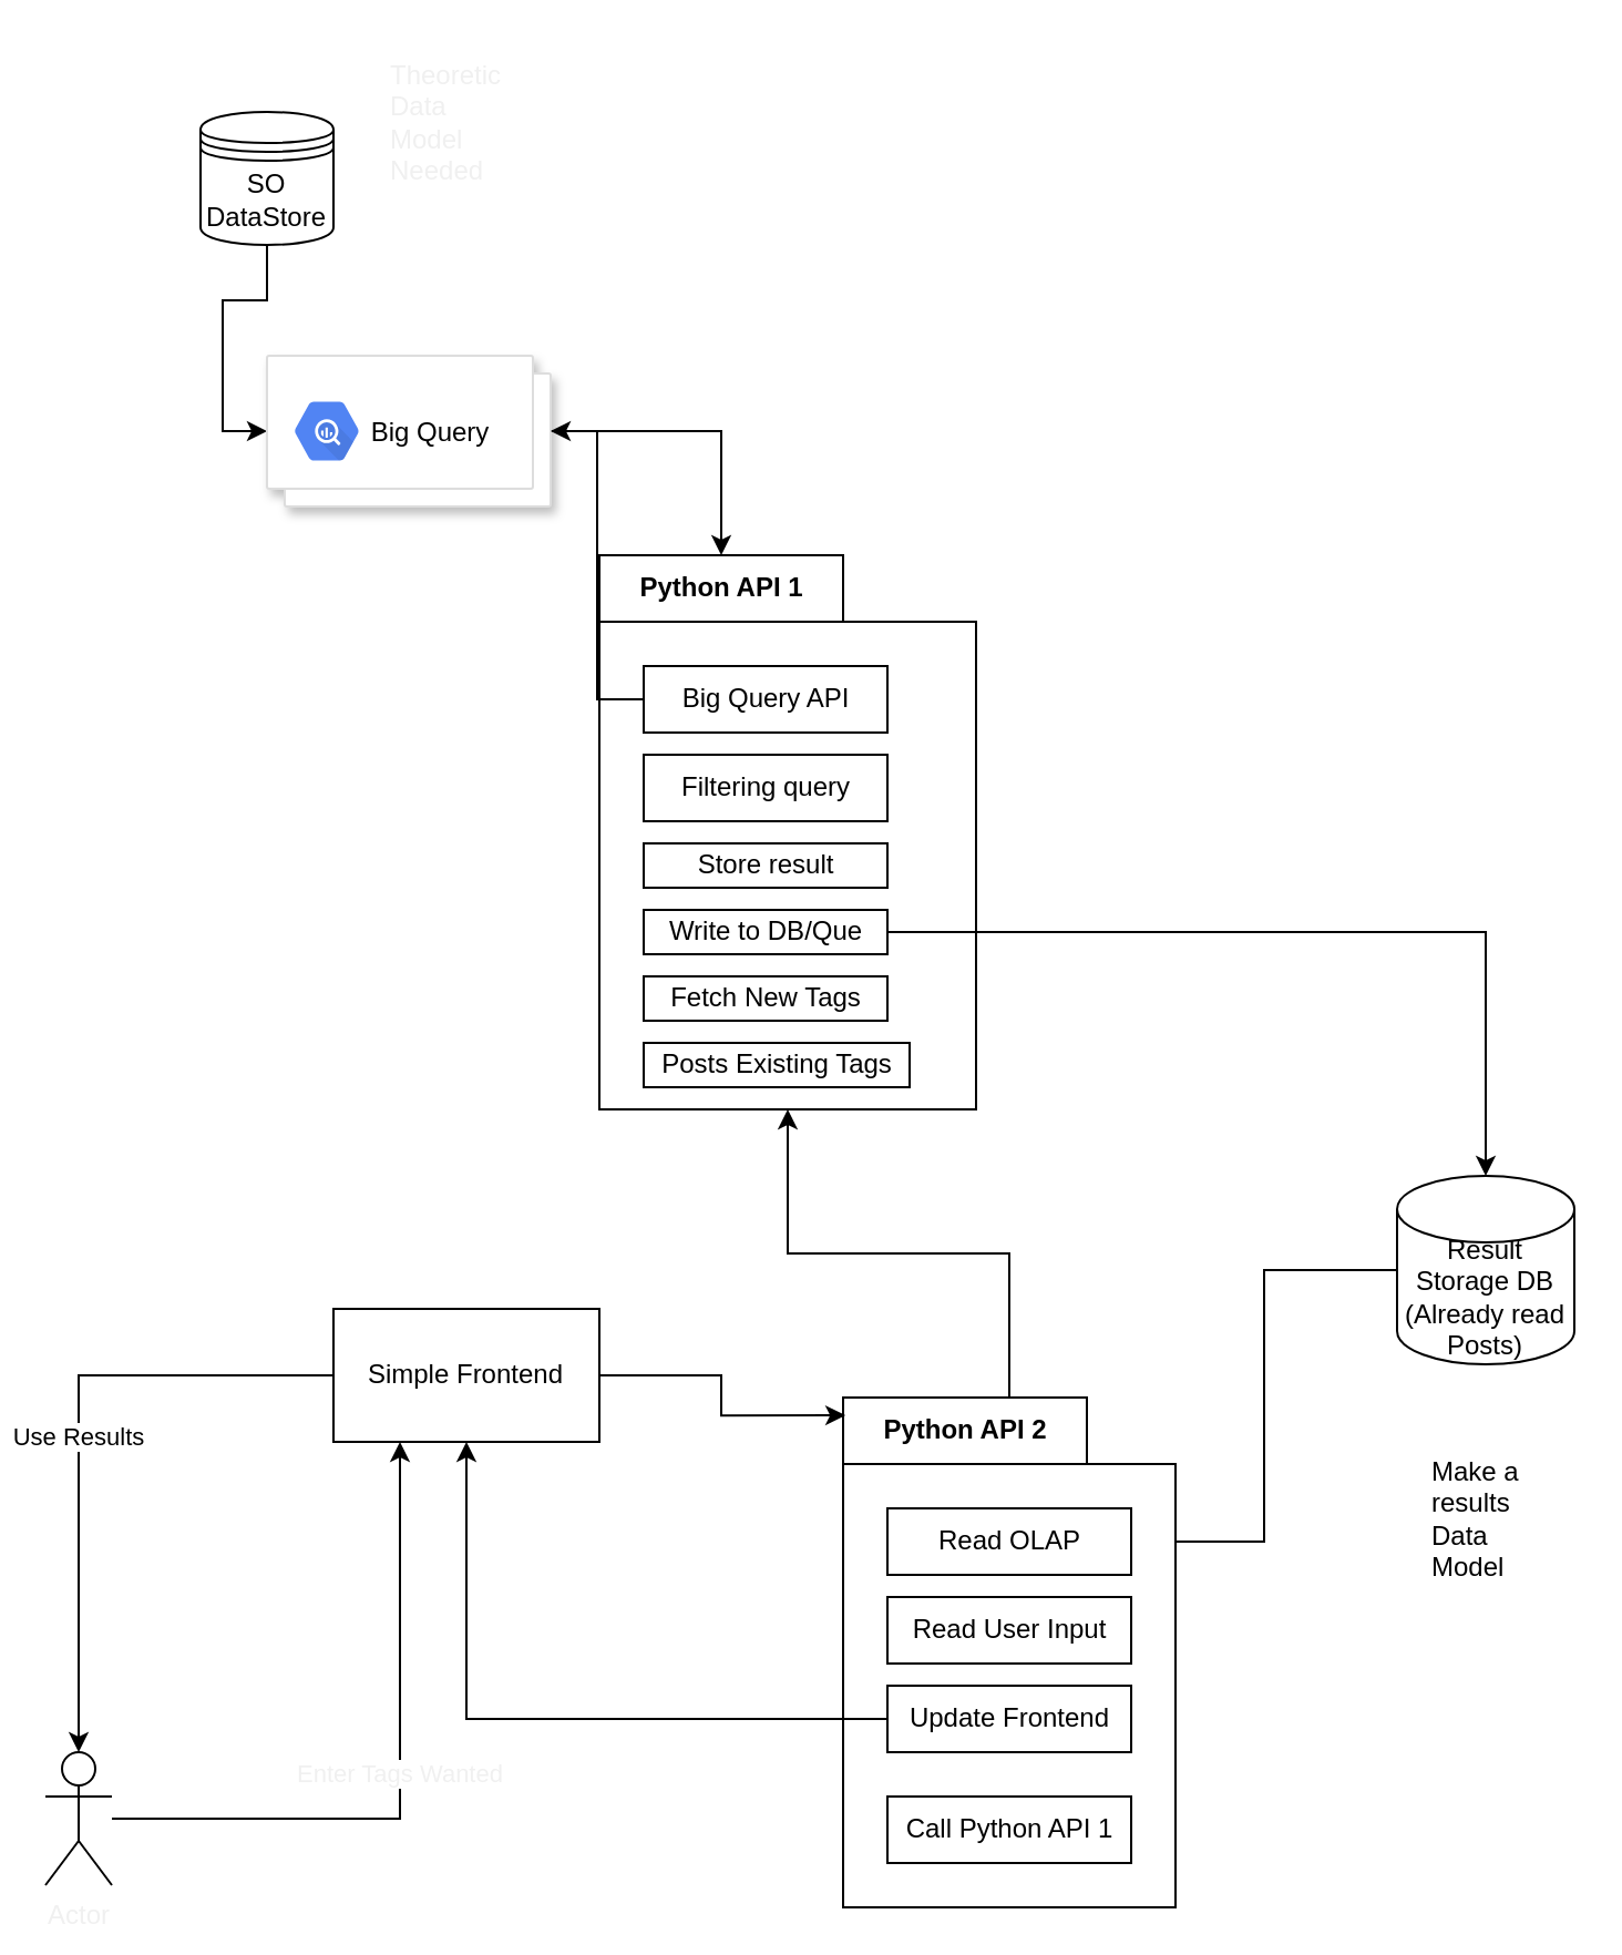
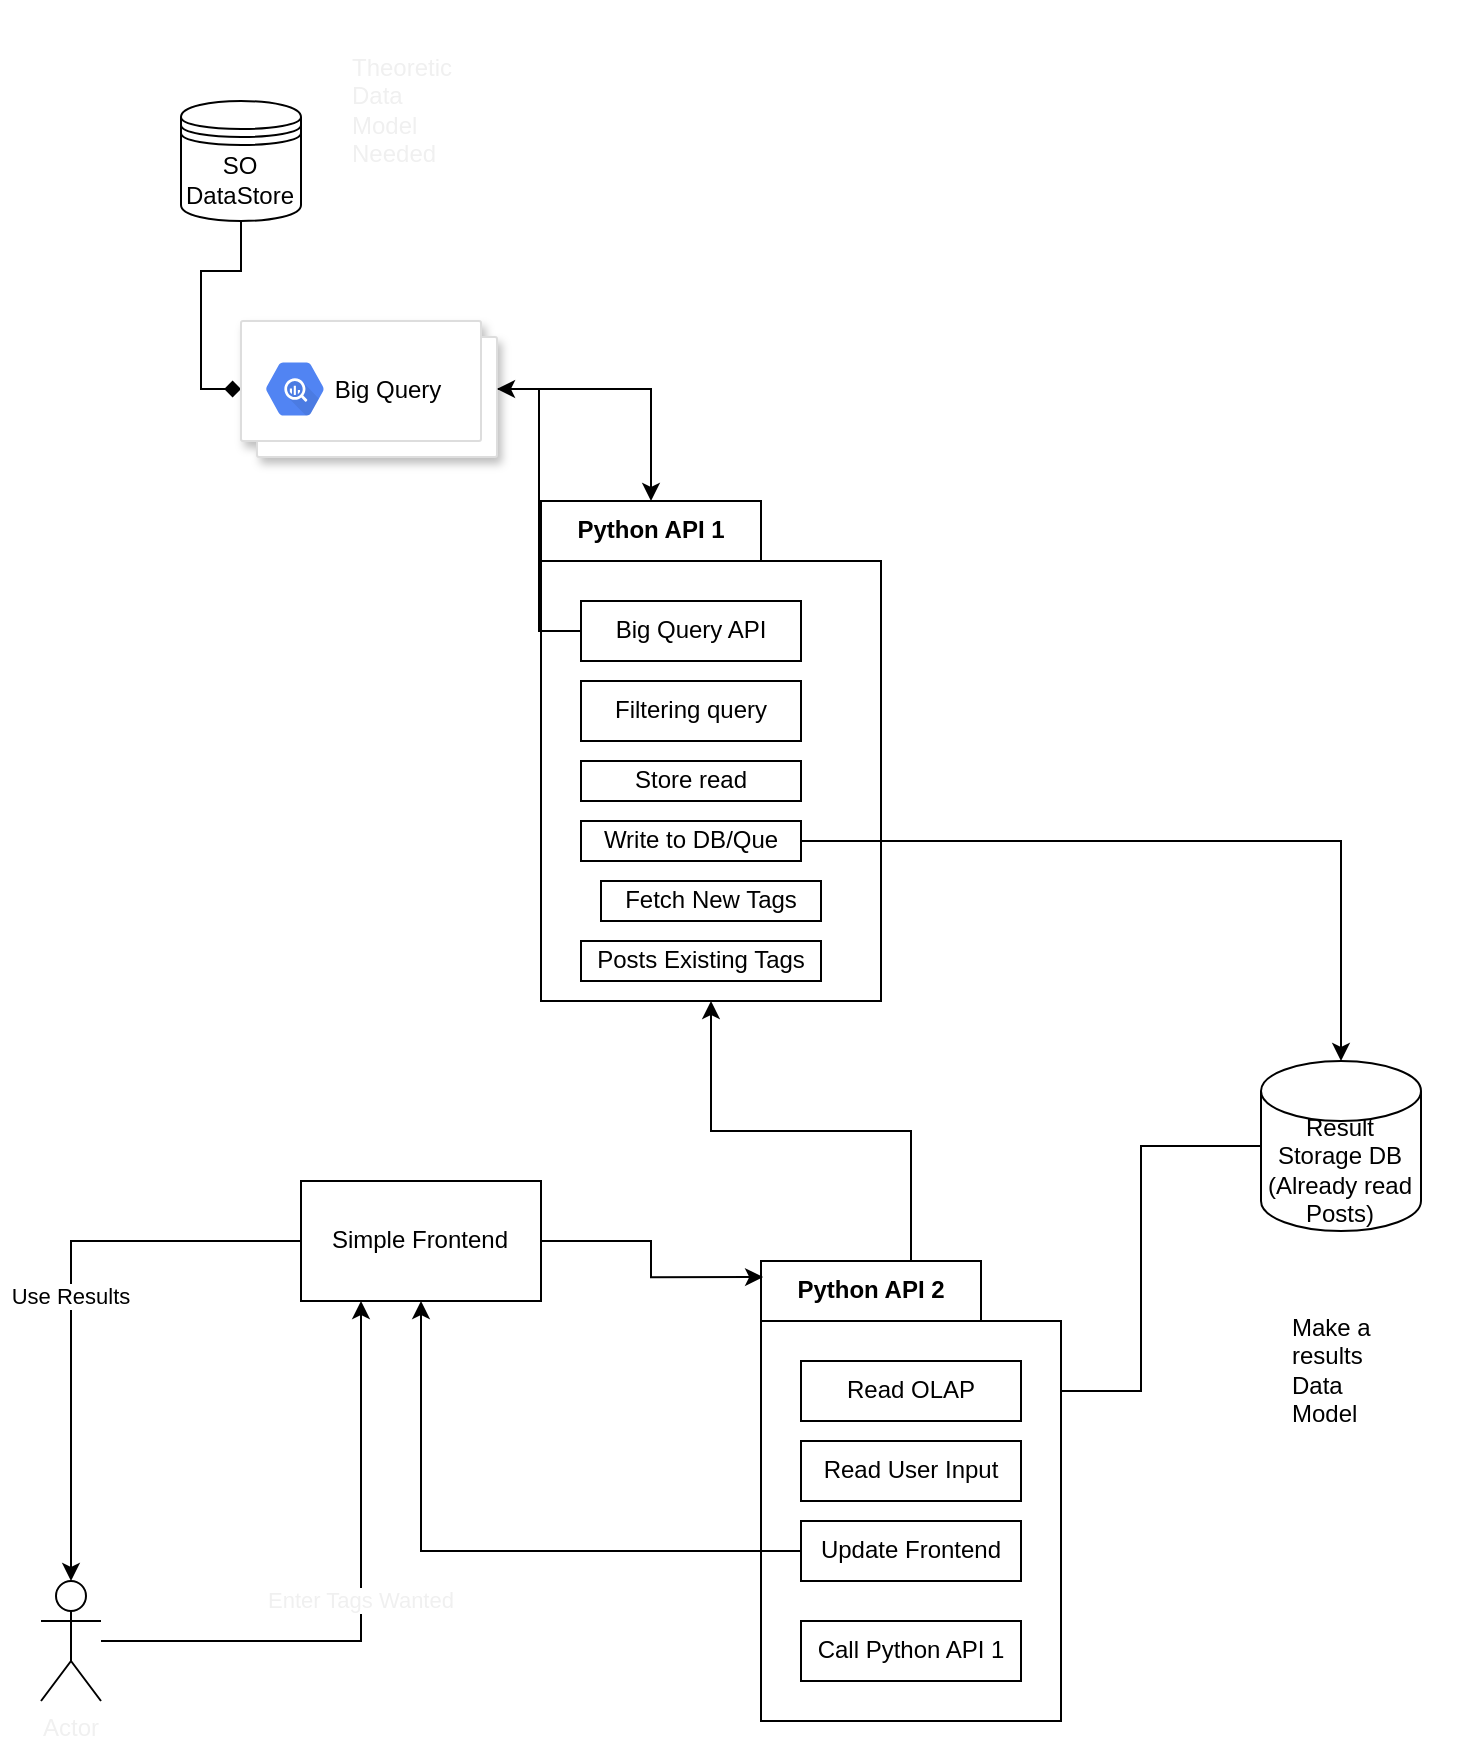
  <mxCell id="0" />
  <mxCell id="1" parent="0" />
- <mxCell id="2" style="edgeStyle=orthogonalEdgeStyle;rounded=0;orthogonalLoop=1;jettySize=auto;html=1;entryX=0;entryY=0.5;entryDx=0;entryDy=0;" parent="1" source="3" target="5" edge="1"><mxGeometry relative="1" as="geometry" /></mxCell>
+ <mxCell id="2" style="edgeStyle=orthogonalEdgeStyle;rounded=0;orthogonalLoop=1;jettySize=auto;html=1;entryX=0;entryY=0.5;entryDx=0;entryDy=0;endArrow=diamond;" parent="1" source="3" target="5" edge="1"><mxGeometry relative="1" as="geometry" /></mxCell>
  <mxCell id="3" value="SO DataStore&lt;br&gt;" style="shape=datastore;whiteSpace=wrap;html=1;" parent="1" vertex="1"><mxGeometry x="90" y="50" width="60" height="60" as="geometry" /></mxCell>
  <mxCell id="4" style="edgeStyle=orthogonalEdgeStyle;rounded=0;orthogonalLoop=1;jettySize=auto;html=1;exitX=1;exitY=0.5;exitDx=0;exitDy=0;entryX=0;entryY=0;entryDx=55;entryDy=0;entryPerimeter=0;fontColor=#F0F0F0;" parent="1" source="5" target="7" edge="1"><mxGeometry relative="1" as="geometry" /></mxCell>
  <mxCell id="5" value="      Big Query" style="shape=mxgraph.gcp2.doubleRect;strokeColor=#dddddd;shadow=1;strokeWidth=1;align=center;" parent="1" vertex="1"><mxGeometry x="120" y="160" width="128" height="68" as="geometry" /></mxCell>
  <mxCell id="6" value="&lt;font color=&quot;#000000&quot;&gt;&lt;br&gt;&lt;/font&gt;" style="dashed=0;connectable=0;html=1;fillColor=#5184F3;strokeColor=none;shape=mxgraph.gcp2.hexIcon;prIcon=bigquery;part=1;labelPosition=right;verticalLabelPosition=middle;align=left;verticalAlign=middle;spacingLeft=5;fontColor=#999999;fontSize=12;" parent="5" vertex="1"><mxGeometry y="0.5" width="44" height="39" relative="1" as="geometry"><mxPoint x="5" y="-19.5" as="offset" /></mxGeometry></mxCell>
  <mxCell id="7" value="Python API 1" style="shape=folder;fontStyle=1;tabWidth=110;tabHeight=30;tabPosition=left;html=1;boundedLbl=1;labelInHeader=1;container=1;collapsible=0;recursiveResize=0;" parent="1" vertex="1"><mxGeometry x="270" y="250" width="170" height="250" as="geometry" /></mxCell>
  <mxCell id="8" value="Big Query API" style="html=1;" parent="7" vertex="1"><mxGeometry width="110" height="30" relative="1" as="geometry"><mxPoint x="20" y="50" as="offset" /></mxGeometry></mxCell>
  <mxCell id="9" value="Filtering query" style="html=1;" parent="7" vertex="1"><mxGeometry x="20" y="90" width="110" height="30" as="geometry" /></mxCell>
- <mxCell id="10" value="Store result" style="html=1;" parent="7" vertex="1"><mxGeometry x="20" y="130" width="110" height="20" as="geometry" /></mxCell>
+ <mxCell id="10" value="Store read" style="html=1;" parent="7" vertex="1"><mxGeometry x="20" y="130" width="110" height="20" as="geometry" /></mxCell>
  <mxCell id="11" style="edgeStyle=orthogonalEdgeStyle;rounded=0;orthogonalLoop=1;jettySize=auto;html=1;entryX=1;entryY=0.5;entryDx=0;entryDy=0;fontColor=#F0F0F0;" parent="7" source="8" target="5" edge="1"><mxGeometry relative="1" as="geometry" /></mxCell>
- <mxCell id="12" value="Fetch New Tags" style="html=1;" parent="7" vertex="1"><mxGeometry x="20" y="190" width="110" height="20" as="geometry" /></mxCell>
+ <mxCell id="12" value="Fetch New Tags" style="html=1;" parent="7" vertex="1"><mxGeometry x="30" y="190" width="110" height="20" as="geometry" /></mxCell>
  <mxCell id="13" value="Posts Existing Tags" style="html=1;" parent="7" vertex="1"><mxGeometry x="20" y="220" width="120" height="20" as="geometry" /></mxCell>
  <mxCell id="14" value="Write to DB/Que" style="html=1;" parent="7" vertex="1"><mxGeometry x="20" y="160" width="110" height="20" as="geometry" /></mxCell>
  <mxCell id="15" style="edgeStyle=orthogonalEdgeStyle;rounded=0;orthogonalLoop=1;jettySize=auto;html=1;entryX=0.5;entryY=0;entryDx=0;entryDy=0;entryPerimeter=0;fontColor=#F0F0F0;" parent="1" source="14" target="17" edge="1"><mxGeometry relative="1" as="geometry" /></mxCell>
  <mxCell id="16" style="edgeStyle=orthogonalEdgeStyle;rounded=0;orthogonalLoop=1;jettySize=auto;html=1;entryX=1;entryY=0.5;entryDx=0;entryDy=0;fontColor=#F0F0F0;" parent="1" source="17" target="20" edge="1"><mxGeometry relative="1" as="geometry" /></mxCell>
  <mxCell id="17" value="Result Storage DB (Already read Posts)" style="shape=cylinder3;whiteSpace=wrap;html=1;boundedLbl=1;backgroundOutline=1;size=15;" parent="1" vertex="1"><mxGeometry x="630" y="530" width="80" height="85" as="geometry" /></mxCell>
  <mxCell id="18" style="edgeStyle=orthogonalEdgeStyle;rounded=0;orthogonalLoop=1;jettySize=auto;html=1;entryX=0.5;entryY=1;entryDx=0;entryDy=0;entryPerimeter=0;fontColor=#000000;" edge="1" parent="1" source="19" target="7"><mxGeometry relative="1" as="geometry" /></mxCell>
  <mxCell id="19" value="Python API 2" style="shape=folder;fontStyle=1;tabWidth=110;tabHeight=30;tabPosition=left;html=1;boundedLbl=1;labelInHeader=1;container=1;collapsible=0;recursiveResize=0;" parent="1" vertex="1"><mxGeometry x="380" y="630" width="150" height="230" as="geometry" /></mxCell>
  <mxCell id="20" value="Read OLAP" style="html=1;" parent="19" vertex="1"><mxGeometry width="110" height="30" relative="1" as="geometry"><mxPoint x="20" y="50" as="offset" /></mxGeometry></mxCell>
  <mxCell id="21" style="edgeStyle=orthogonalEdgeStyle;rounded=0;orthogonalLoop=1;jettySize=auto;html=1;entryX=1;entryY=0.5;entryDx=0;entryDy=0;fontColor=#F0F0F0;" parent="19" source="20" edge="1"><mxGeometry relative="1" as="geometry" /></mxCell>
  <mxCell id="22" value="Read User Input" style="html=1;" parent="19" vertex="1"><mxGeometry x="20" y="90" width="110" height="30" as="geometry" /></mxCell>
  <mxCell id="23" value="Update Frontend" style="html=1;" parent="19" vertex="1"><mxGeometry x="20" y="130" width="110" height="30" as="geometry" /></mxCell>
  <mxCell id="24" value="Call Python API 1" style="html=1;" parent="19" vertex="1"><mxGeometry x="20" y="180" width="110" height="30" as="geometry" /></mxCell>
  <mxCell id="25" value="Use Results" style="edgeStyle=orthogonalEdgeStyle;rounded=0;orthogonalLoop=1;jettySize=auto;html=1;" parent="1" source="27" target="29" edge="1"><mxGeometry relative="1" as="geometry" /></mxCell>
  <mxCell id="26" style="edgeStyle=orthogonalEdgeStyle;rounded=0;orthogonalLoop=1;jettySize=auto;html=1;entryX=0.007;entryY=0.035;entryDx=0;entryDy=0;entryPerimeter=0;fontColor=#000000;" edge="1" parent="1" source="27" target="19"><mxGeometry relative="1" as="geometry" /></mxCell>
  <mxCell id="27" value="Simple Frontend" style="rounded=0;whiteSpace=wrap;html=1;" parent="1" vertex="1"><mxGeometry x="150" y="590" width="120" height="60" as="geometry" /></mxCell>
  <mxCell id="28" value="Enter Tags Wanted" style="edgeStyle=orthogonalEdgeStyle;rounded=0;orthogonalLoop=1;jettySize=auto;html=1;entryX=0.25;entryY=1;entryDx=0;entryDy=0;fontColor=#F0F0F0;" parent="1" source="29" target="27" edge="1"><mxGeometry relative="1" as="geometry" /></mxCell>
  <mxCell id="29" value="Actor" style="shape=umlActor;verticalLabelPosition=bottom;verticalAlign=top;html=1;outlineConnect=0;fontColor=#F0F0F0;" parent="1" vertex="1"><mxGeometry x="20" y="790" width="30" height="60" as="geometry" /></mxCell>
  <mxCell id="30" style="edgeStyle=orthogonalEdgeStyle;rounded=0;orthogonalLoop=1;jettySize=auto;html=1;entryX=0.5;entryY=1;entryDx=0;entryDy=0;fontColor=#F0F0F0;" parent="1" source="23" target="27" edge="1"><mxGeometry relative="1" as="geometry" /></mxCell>
  <mxCell id="31" value="Make a results Data Model" style="text;strokeColor=none;fillColor=none;align=left;verticalAlign=top;spacingLeft=4;spacingRight=4;overflow=hidden;rotatable=0;points=[[0,0.5],[1,0.5]];portConstraint=eastwest;whiteSpace=wrap;" parent="1" vertex="1"><mxGeometry x="640" y="650" width="60" height="80" as="geometry" /></mxCell>
  <mxCell id="32" value="Theoretical Data Model Needed" style="text;strokeColor=none;fillColor=none;align=left;verticalAlign=top;spacingLeft=4;spacingRight=4;overflow=hidden;rotatable=0;points=[[0,0.5],[1,0.5]];portConstraint=eastwest;fontColor=#F0F0F0;whiteSpace=wrap;" parent="1" vertex="1"><mxGeometry x="170" y="20" width="60" height="80" as="geometry" /></mxCell>
